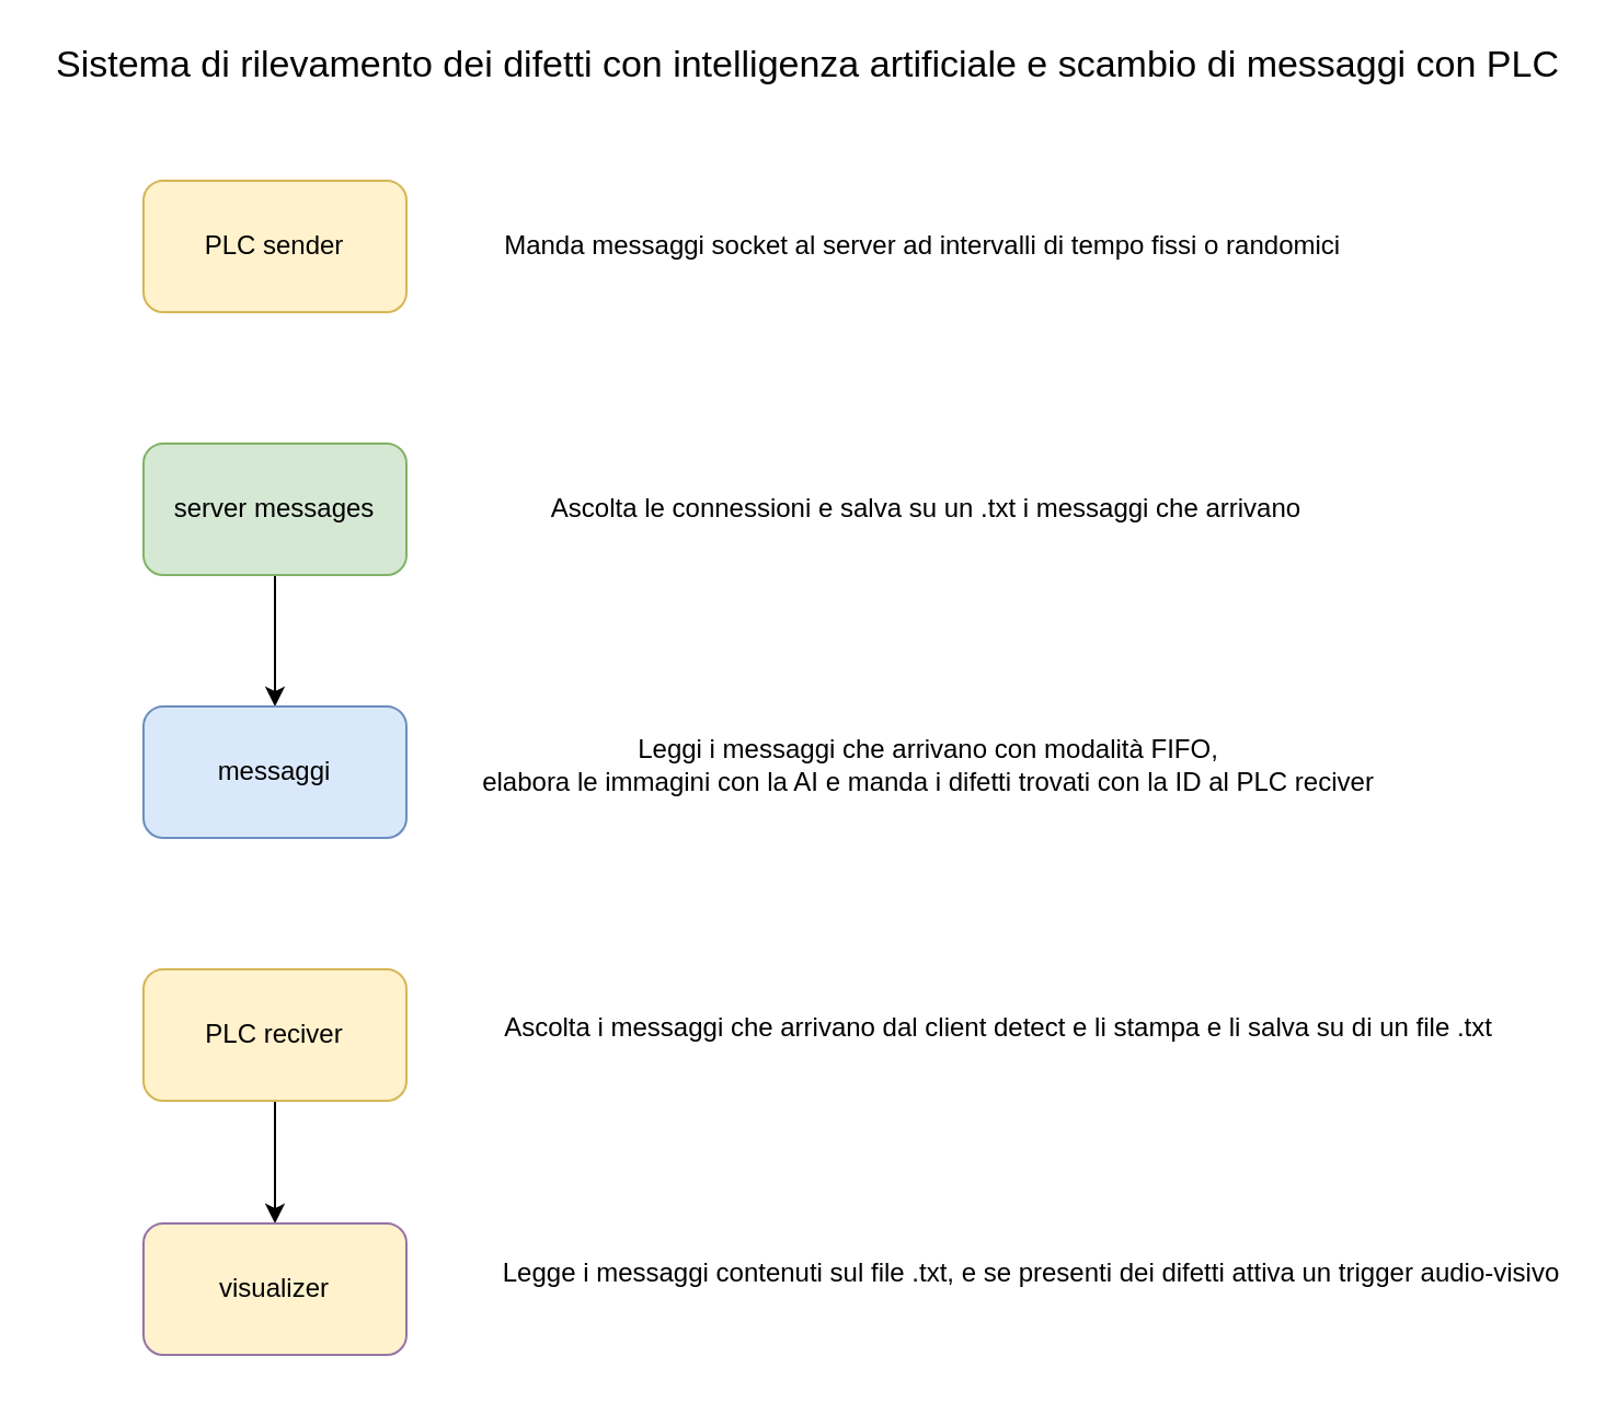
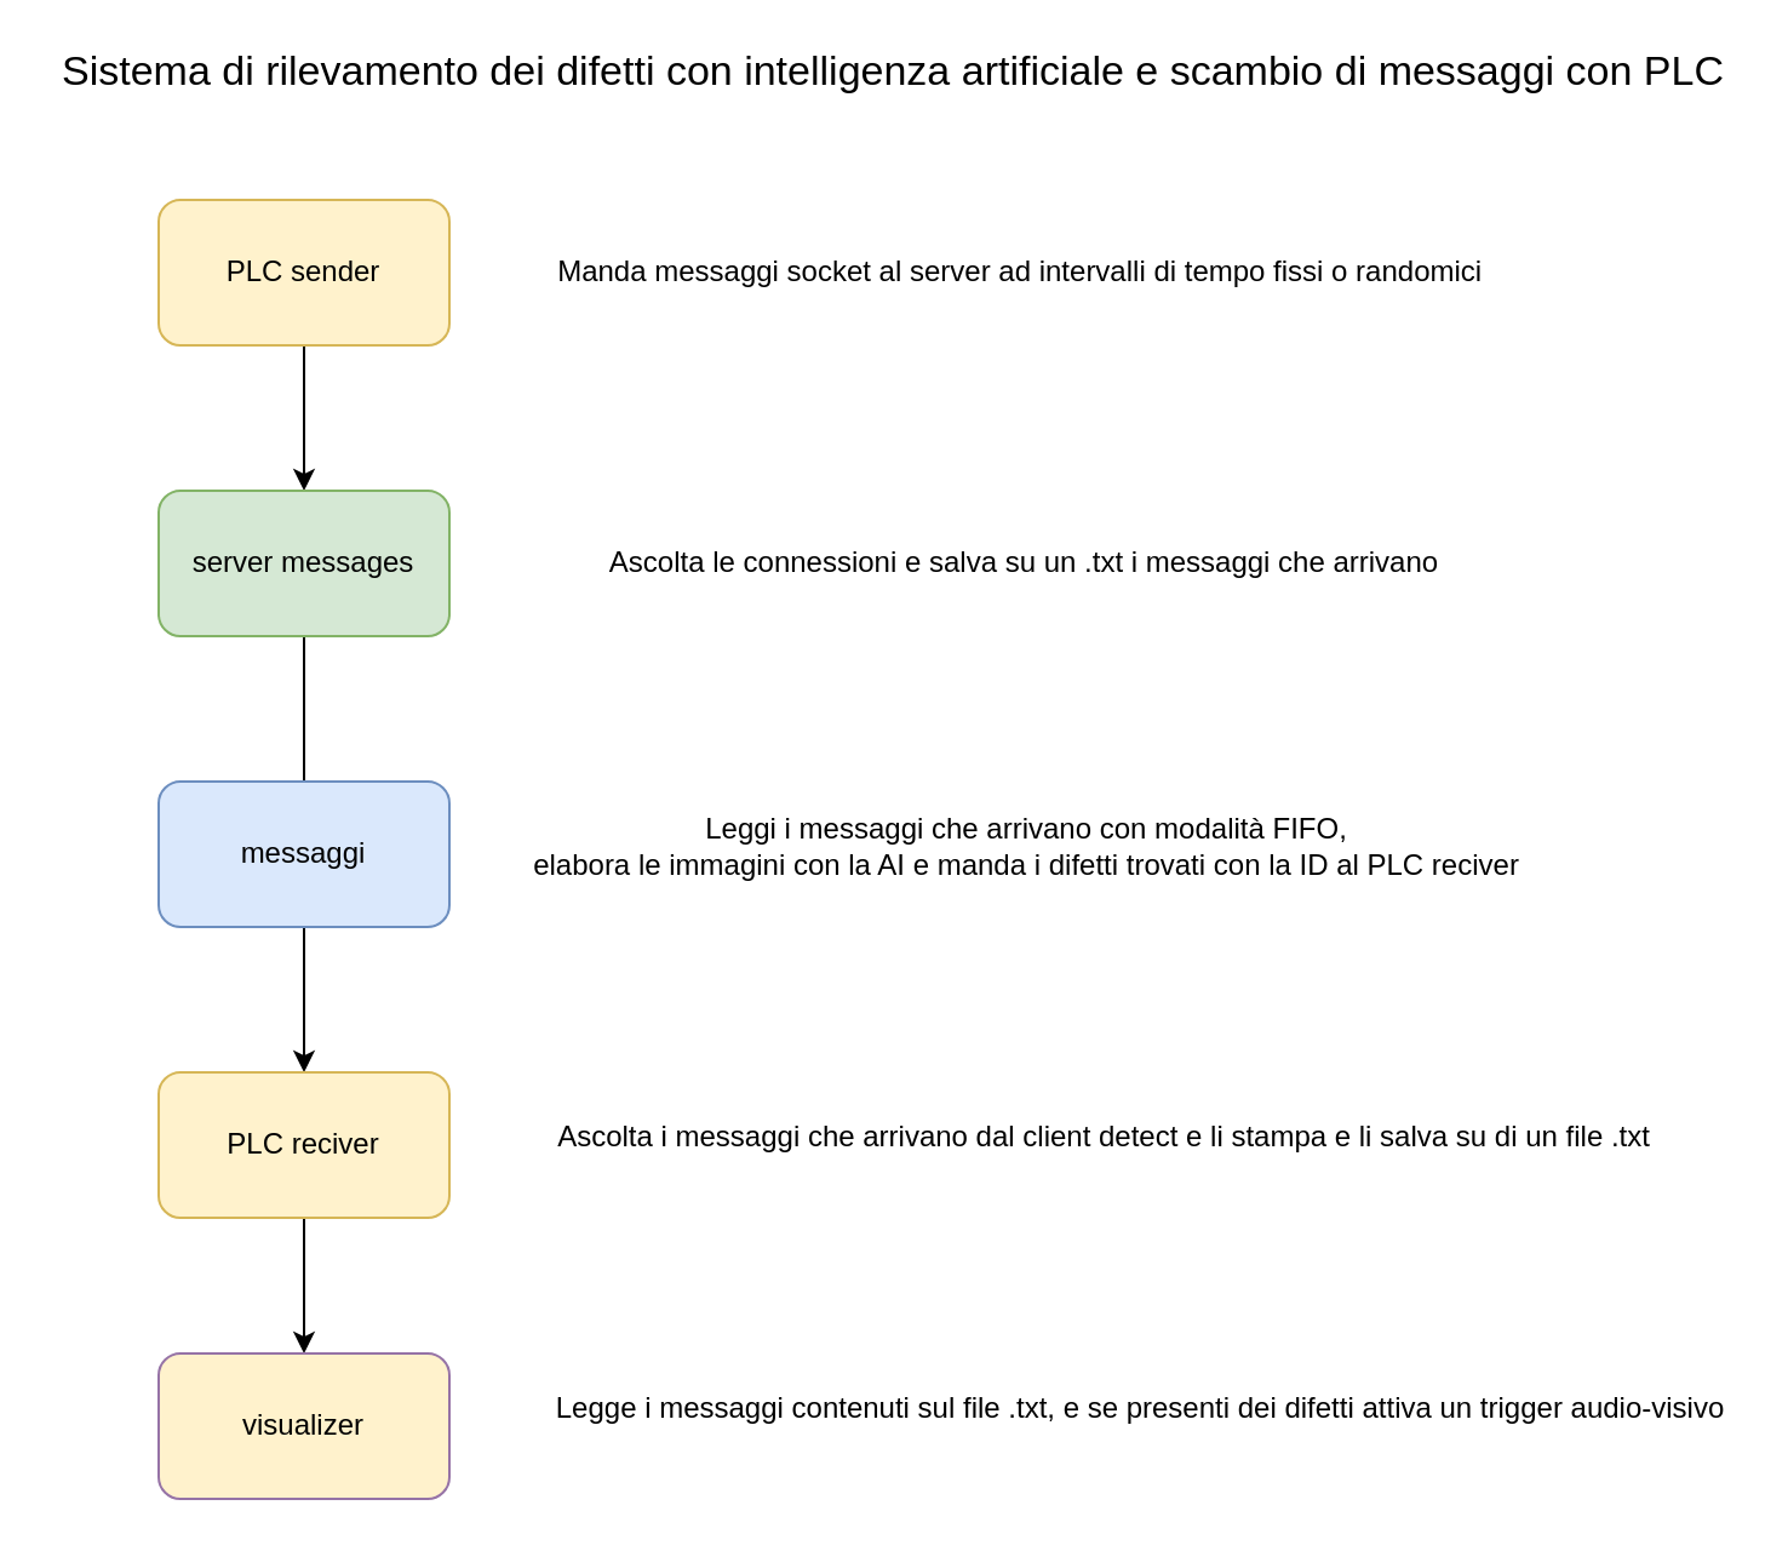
  <mxCell id="0" />
  <mxCell id="1" parent="0" />
+ <mxCell id="2" value="" style="edgeStyle=none;html=1;" parent="1" source="3" target="5" edge="1"><mxGeometry relative="1" as="geometry" /></mxCell>
  <mxCell id="3" value="PLC sender" style="rounded=1;whiteSpace=wrap;html=1;fillColor=#fff2cc;strokeColor=#d6b656;" parent="1" vertex="1"><mxGeometry x="65" y="82" width="120" height="60" as="geometry" /></mxCell>
- <mxCell id="4" value="" style="edgeStyle=none;html=1;" parent="1" source="5" target="7" edge="1"><mxGeometry relative="1" as="geometry" /></mxCell>
+ <mxCell id="4" value="" style="edgeStyle=none;html=1;endArrow=none;" parent="1" source="5" target="7" edge="1"><mxGeometry relative="1" as="geometry" /></mxCell>
  <mxCell id="5" value="server messages" style="rounded=1;whiteSpace=wrap;html=1;fillColor=#d5e8d4;strokeColor=#82b366;" parent="1" vertex="1"><mxGeometry x="65" y="202" width="120" height="60" as="geometry" /></mxCell>
+ <mxCell id="6" value="" style="edgeStyle=none;html=1;" parent="1" source="7" target="9" edge="1"><mxGeometry relative="1" as="geometry" /></mxCell>
  <mxCell id="7" value="messaggi" style="rounded=1;whiteSpace=wrap;html=1;fillColor=#dae8fc;strokeColor=#6c8ebf;" parent="1" vertex="1"><mxGeometry x="65" y="322" width="120" height="60" as="geometry" /></mxCell>
  <mxCell id="8" value="" style="edgeStyle=none;html=1;" edge="1" parent="1" source="9" target="14"><mxGeometry relative="1" as="geometry" /></mxCell>
  <mxCell id="9" value="PLC reciver" style="rounded=1;whiteSpace=wrap;html=1;fillColor=#fff2cc;strokeColor=#d6b656;" parent="1" vertex="1"><mxGeometry x="65" y="442" width="120" height="60" as="geometry" /></mxCell>
  <mxCell id="10" value="Manda messaggi socket al server ad intervalli di tempo fissi o randomici&amp;nbsp;" style="text;html=1;align=center;verticalAlign=middle;resizable=0;points=[];autosize=1;strokeColor=none;fillColor=none;" vertex="1" parent="1"><mxGeometry x="224" y="103" width="395" height="18" as="geometry" /></mxCell>
  <mxCell id="11" value="Ascolta le connessioni e salva su un .txt i messaggi che arrivano" style="text;html=1;align=center;verticalAlign=middle;resizable=0;points=[];autosize=1;strokeColor=none;fillColor=none;" vertex="1" parent="1"><mxGeometry x="246" y="223" width="352" height="18" as="geometry" /></mxCell>
  <mxCell id="12" value="Leggi i messaggi che arrivano con modalità FIFO, &lt;br&gt;elabora le immagini con la AI e manda i difetti trovati con la ID al PLC reciver" style="text;html=1;align=center;verticalAlign=middle;resizable=0;points=[];autosize=1;strokeColor=none;fillColor=none;" vertex="1" parent="1"><mxGeometry x="214" y="333" width="417" height="32" as="geometry" /></mxCell>
  <mxCell id="13" value="Ascolta i messaggi che arrivano dal client detect e li stampa e li salva su di un file .txt" style="text;html=1;align=center;verticalAlign=middle;resizable=0;points=[];autosize=1;strokeColor=none;fillColor=none;" vertex="1" parent="1"><mxGeometry x="224" y="460" width="461" height="18" as="geometry" /></mxCell>
  <mxCell id="14" value="visualizer" style="rounded=1;whiteSpace=wrap;html=1;fillColor=#fff2cc;strokeColor=#9673a6;" vertex="1" parent="1"><mxGeometry x="65" y="558" width="120" height="60" as="geometry" /></mxCell>
  <mxCell id="15" value="Legge i messaggi contenuti sul file .txt, e se presenti dei difetti attiva un trigger audio-visivo" style="text;html=1;align=center;verticalAlign=middle;resizable=0;points=[];autosize=1;strokeColor=none;fillColor=none;" vertex="1" parent="1"><mxGeometry x="224" y="572" width="492" height="18" as="geometry" /></mxCell>
  <mxCell id="16" value="&lt;font style=&quot;font-size: 17px&quot;&gt;Sistema di rilevamento dei difetti con intelligenza artificiale e scambio di messaggi con PLC&lt;/font&gt;" style="text;html=1;align=center;verticalAlign=middle;resizable=0;points=[];autosize=1;strokeColor=none;fillColor=none;" vertex="1" parent="1"><mxGeometry x="20" y="20" width="696" height="20" as="geometry" /></mxCell>
